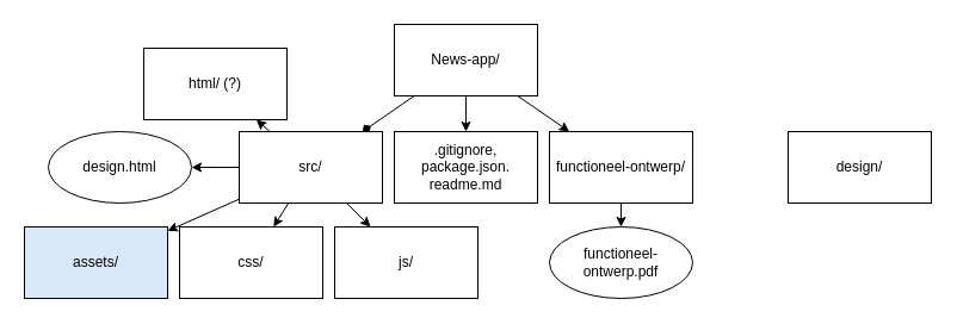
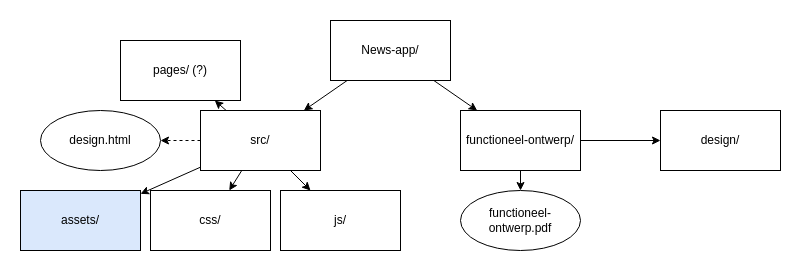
  <mxCell id="0" />
  <mxCell id="1" parent="0" />
- <mxCell id="2" value="" style="edgeStyle=none;html=1;endArrow=diamond;" edge="1" parent="1" source="5" target="11"><mxGeometry relative="1" as="geometry" /></mxCell>
+ <mxCell id="2" value="" style="edgeStyle=none;html=1;" edge="1" parent="1" source="5" target="11"><mxGeometry relative="1" as="geometry" /></mxCell>
  <mxCell id="3" value="" style="edgeStyle=none;html=1;" edge="1" parent="1" source="5" target="14"><mxGeometry relative="1" as="geometry" /></mxCell>
- <mxCell id="4" value="" style="edgeStyle=none;html=1;" edge="1" parent="1" source="5" target="15"><mxGeometry relative="1" as="geometry" /></mxCell>
  <mxCell id="5" value="News-app/" style="whiteSpace=wrap;html=1;" vertex="1" parent="1"><mxGeometry x="330" y="20" width="120" height="60" as="geometry" /></mxCell>
  <mxCell id="6" value="" style="edgeStyle=none;html=1;" edge="1" parent="1" source="11" target="16"><mxGeometry relative="1" as="geometry" /></mxCell>
  <mxCell id="7" value="" style="edgeStyle=none;html=1;" edge="1" parent="1" source="11" target="17"><mxGeometry relative="1" as="geometry" /></mxCell>
  <mxCell id="8" value="" style="edgeStyle=none;html=1;" edge="1" parent="1" source="11" target="18"><mxGeometry relative="1" as="geometry" /></mxCell>
- <mxCell id="9" value="" style="edgeStyle=none;html=1;" edge="1" parent="1" source="11" target="19"><mxGeometry relative="1" as="geometry" /></mxCell>
+ <mxCell id="9" value="" style="edgeStyle=none;html=1;dashed=1;" edge="1" parent="1" source="11" target="19"><mxGeometry relative="1" as="geometry" /></mxCell>
  <mxCell id="10" value="" style="edgeStyle=none;html=1;" edge="1" parent="1" source="11" target="20"><mxGeometry relative="1" as="geometry" /></mxCell>
  <mxCell id="11" value="src/" style="whiteSpace=wrap;html=1;" vertex="1" parent="1"><mxGeometry x="200" y="110" width="120" height="60" as="geometry" /></mxCell>
+ <mxCell id="12" value="" style="edgeStyle=none;html=1;" edge="1" parent="1" source="14" target="21"><mxGeometry relative="1" as="geometry" /></mxCell>
  <mxCell id="13" value="" style="edgeStyle=none;html=1;" edge="1" parent="1" source="14"><mxGeometry relative="1" as="geometry"><mxPoint x="520" y="190" as="targetPoint" /></mxGeometry></mxCell>
  <mxCell id="14" value="functioneel-ontwerp/" style="whiteSpace=wrap;html=1;" vertex="1" parent="1"><mxGeometry x="460" y="110" width="120" height="60" as="geometry" /></mxCell>
- <mxCell id="15" value=".gitignore, package.json. readme.md" style="whiteSpace=wrap;html=1;" vertex="1" parent="1"><mxGeometry x="330" y="110" width="120" height="60" as="geometry" /></mxCell>
  <mxCell id="16" value="assets/" style="whiteSpace=wrap;html=1;fillColor=#dae8fc;" vertex="1" parent="1"><mxGeometry x="20" y="190" width="120" height="60" as="geometry" /></mxCell>
  <mxCell id="17" value="css/" style="whiteSpace=wrap;html=1;" vertex="1" parent="1"><mxGeometry x="150" y="190" width="120" height="60" as="geometry" /></mxCell>
  <mxCell id="18" value="js/" style="whiteSpace=wrap;html=1;" vertex="1" parent="1"><mxGeometry x="280" y="190" width="120" height="60" as="geometry" /></mxCell>
  <mxCell id="19" value="design.html" style="ellipse;whiteSpace=wrap;html=1;" vertex="1" parent="1"><mxGeometry x="40" y="110" width="120" height="60" as="geometry" /></mxCell>
- <mxCell id="20" value="html/ (?)" style="whiteSpace=wrap;html=1;" vertex="1" parent="1"><mxGeometry x="120" y="40" width="120" height="60" as="geometry" /></mxCell>
+ <mxCell id="20" value="pages/ (?)" style="whiteSpace=wrap;html=1;" vertex="1" parent="1"><mxGeometry x="120" y="40" width="120" height="60" as="geometry" /></mxCell>
  <mxCell id="21" value="design/" style="whiteSpace=wrap;html=1;" vertex="1" parent="1"><mxGeometry x="660" y="110" width="120" height="60" as="geometry" /></mxCell>
  <mxCell id="22" value="functioneel-ontwerp.pdf" style="ellipse;whiteSpace=wrap;html=1;" vertex="1" parent="1"><mxGeometry x="460" y="190" width="120" height="60" as="geometry" /></mxCell>
